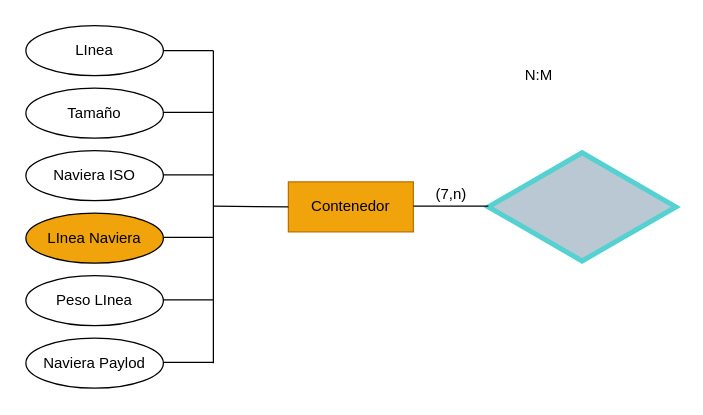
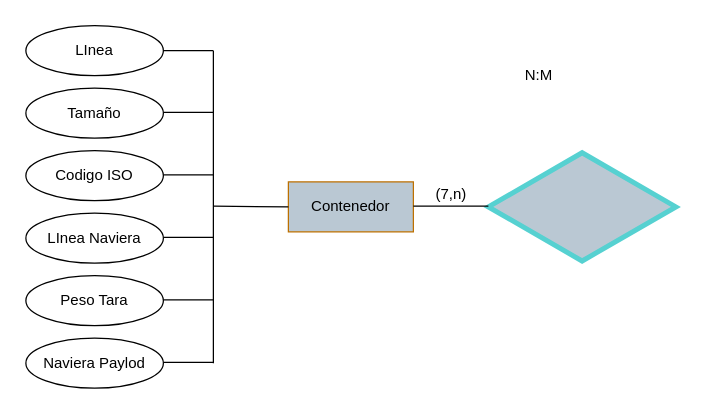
  <mxCell id="0" />
  <mxCell id="1" parent="0" />
- <mxCell id="2" value="Contenedor" style="rounded=0;whiteSpace=wrap;html=1;fillColor=#f0a30a;fontColor=#000000;strokeColor=#BD7000;" vertex="1" parent="1"><mxGeometry x="230" y="145" width="100" height="40" as="geometry" /></mxCell>
+ <mxCell id="2" value="Contenedor" style="rounded=0;whiteSpace=wrap;html=1;fillColor=#bac8d3;fontColor=#000000;strokeColor=#BD7000;" vertex="1" parent="1"><mxGeometry x="230" y="145" width="100" height="40" as="geometry" /></mxCell>
  <mxCell id="3" value="LInea" style="ellipse;whiteSpace=wrap;html=1;" vertex="1" parent="1"><mxGeometry x="20" y="20" width="110" height="40" as="geometry" /></mxCell>
  <mxCell id="4" value="" style="endArrow=none;html=1;" edge="1" parent="1"><mxGeometry width="50" height="50" relative="1" as="geometry"><mxPoint x="170" y="290" as="sourcePoint" /><mxPoint x="170" y="40" as="targetPoint" /></mxGeometry></mxCell>
  <mxCell id="5" value="" style="endArrow=none;html=1;" edge="1" parent="1"><mxGeometry width="50" height="50" relative="1" as="geometry"><mxPoint x="130" y="40" as="sourcePoint" /><mxPoint x="170" y="40" as="targetPoint" /></mxGeometry></mxCell>
  <mxCell id="6" value="Tamaño" style="ellipse;whiteSpace=wrap;html=1;" vertex="1" parent="1"><mxGeometry x="20" y="70" width="110" height="40" as="geometry" /></mxCell>
- <mxCell id="7" value="Naviera ISO" style="ellipse;whiteSpace=wrap;html=1;" vertex="1" parent="1"><mxGeometry x="20" y="120" width="110" height="40" as="geometry" /></mxCell>
+ <mxCell id="7" value="Codigo ISO" style="ellipse;whiteSpace=wrap;html=1;" vertex="1" parent="1"><mxGeometry x="20" y="120" width="110" height="40" as="geometry" /></mxCell>
  <mxCell id="8" value="" style="endArrow=none;html=1;" edge="1" parent="1"><mxGeometry width="50" height="50" relative="1" as="geometry"><mxPoint x="130" y="89.41" as="sourcePoint" /><mxPoint x="170" y="89.41" as="targetPoint" /></mxGeometry></mxCell>
  <mxCell id="9" value="" style="endArrow=none;html=1;" edge="1" parent="1"><mxGeometry width="50" height="50" relative="1" as="geometry"><mxPoint x="130" y="139.41" as="sourcePoint" /><mxPoint x="170" y="139.41" as="targetPoint" /></mxGeometry></mxCell>
- <mxCell id="10" value="LInea Naviera" style="ellipse;whiteSpace=wrap;html=1;fillColor=#f0a30a;" vertex="1" parent="1"><mxGeometry x="20" y="170" width="110" height="40" as="geometry" /></mxCell>
- <mxCell id="11" value="Peso LInea" style="ellipse;whiteSpace=wrap;html=1;" vertex="1" parent="1"><mxGeometry x="20" y="220" width="110" height="40" as="geometry" /></mxCell>
+ <mxCell id="10" value="LInea Naviera" style="ellipse;whiteSpace=wrap;html=1;" vertex="1" parent="1"><mxGeometry x="20" y="170" width="110" height="40" as="geometry" /></mxCell>
+ <mxCell id="11" value="Peso Tara" style="ellipse;whiteSpace=wrap;html=1;" vertex="1" parent="1"><mxGeometry x="20" y="220" width="110" height="40" as="geometry" /></mxCell>
  <mxCell id="12" value="Naviera Paylod" style="ellipse;whiteSpace=wrap;html=1;" vertex="1" parent="1"><mxGeometry x="20" y="270" width="110" height="40" as="geometry" /></mxCell>
  <mxCell id="13" value="" style="endArrow=none;html=1;" edge="1" parent="1"><mxGeometry width="50" height="50" relative="1" as="geometry"><mxPoint x="130" y="189.41" as="sourcePoint" /><mxPoint x="170" y="189.41" as="targetPoint" /></mxGeometry></mxCell>
  <mxCell id="14" value="" style="endArrow=none;html=1;" edge="1" parent="1"><mxGeometry width="50" height="50" relative="1" as="geometry"><mxPoint x="130" y="239.41" as="sourcePoint" /><mxPoint x="170" y="239.41" as="targetPoint" /></mxGeometry></mxCell>
  <mxCell id="15" value="" style="endArrow=none;html=1;" edge="1" parent="1"><mxGeometry width="50" height="50" relative="1" as="geometry"><mxPoint x="130" y="289.41" as="sourcePoint" /><mxPoint x="170" y="289.41" as="targetPoint" /></mxGeometry></mxCell>
  <mxCell id="16" value="" style="html=1;whiteSpace=wrap;aspect=fixed;shape=isoRectangle;fillColor=#bac8d3;strokeColor=#56D1D1;strokeWidth=4;" vertex="1" parent="1"><mxGeometry x="390" y="120" width="150" height="90" as="geometry" /></mxCell>
  <mxCell id="17" value="N:M" style="text;html=1;align=center;verticalAlign=middle;resizable=0;points=[];autosize=1;strokeColor=none;fillColor=none;" vertex="1" parent="1"><mxGeometry x="405" y="45" width="50" height="30" as="geometry" /></mxCell>
  <mxCell id="18" value="" style="endArrow=none;html=1;entryX=0;entryY=0.5;entryDx=0;entryDy=0;" edge="1" parent="1" target="2"><mxGeometry width="50" height="50" relative="1" as="geometry"><mxPoint x="170" y="164.41" as="sourcePoint" /><mxPoint x="210" y="164.41" as="targetPoint" /></mxGeometry></mxCell>
  <mxCell id="19" value="" style="endArrow=none;html=1;" edge="1" parent="1"><mxGeometry width="50" height="50" relative="1" as="geometry"><mxPoint x="330" y="164.41" as="sourcePoint" /><mxPoint x="390" y="164.41" as="targetPoint" /></mxGeometry></mxCell>
  <mxCell id="20" value="(7,n)" style="text;html=1;align=center;verticalAlign=middle;resizable=0;points=[];autosize=1;strokeColor=none;fillColor=none;" vertex="1" parent="1"><mxGeometry x="335" y="140" width="50" height="30" as="geometry" /></mxCell>
